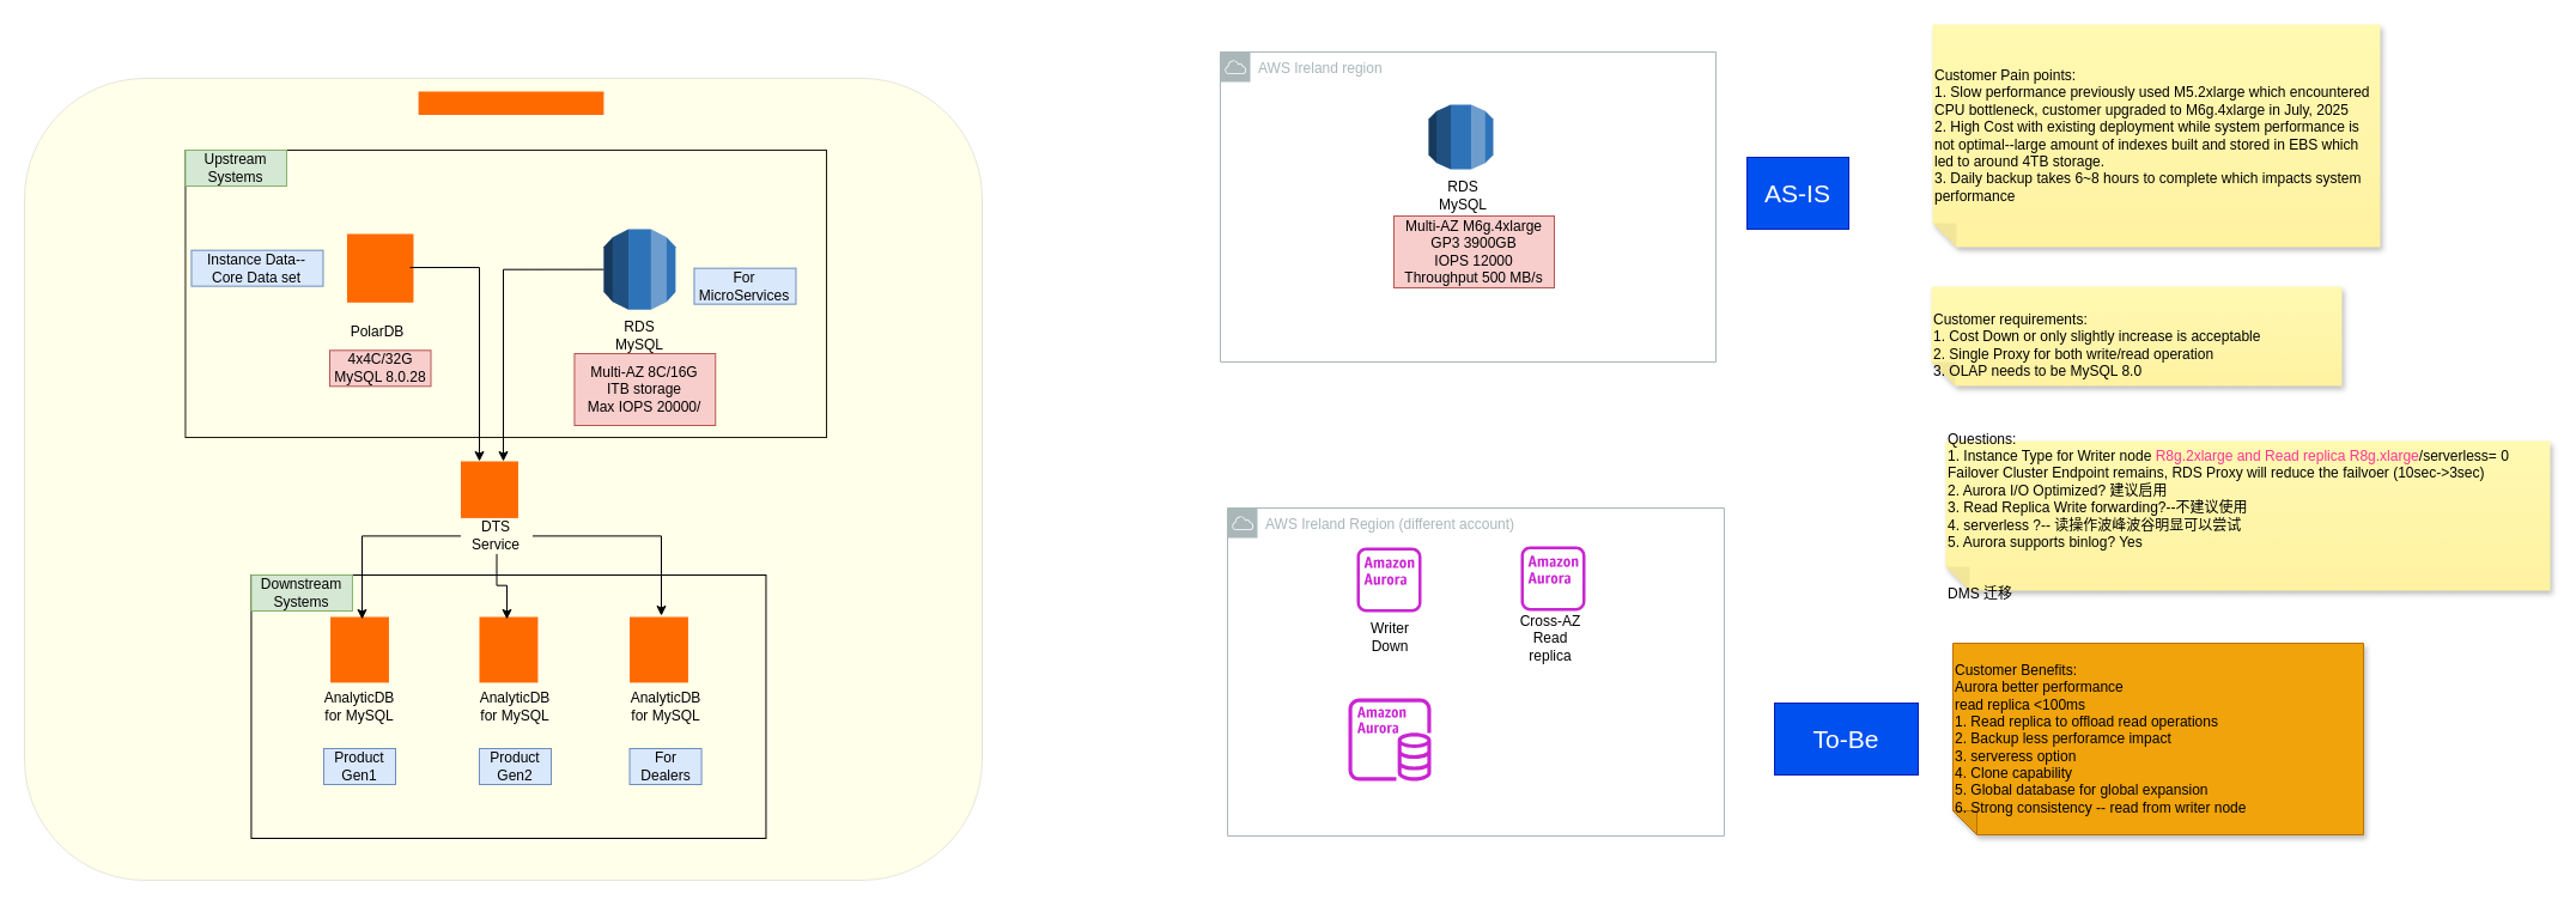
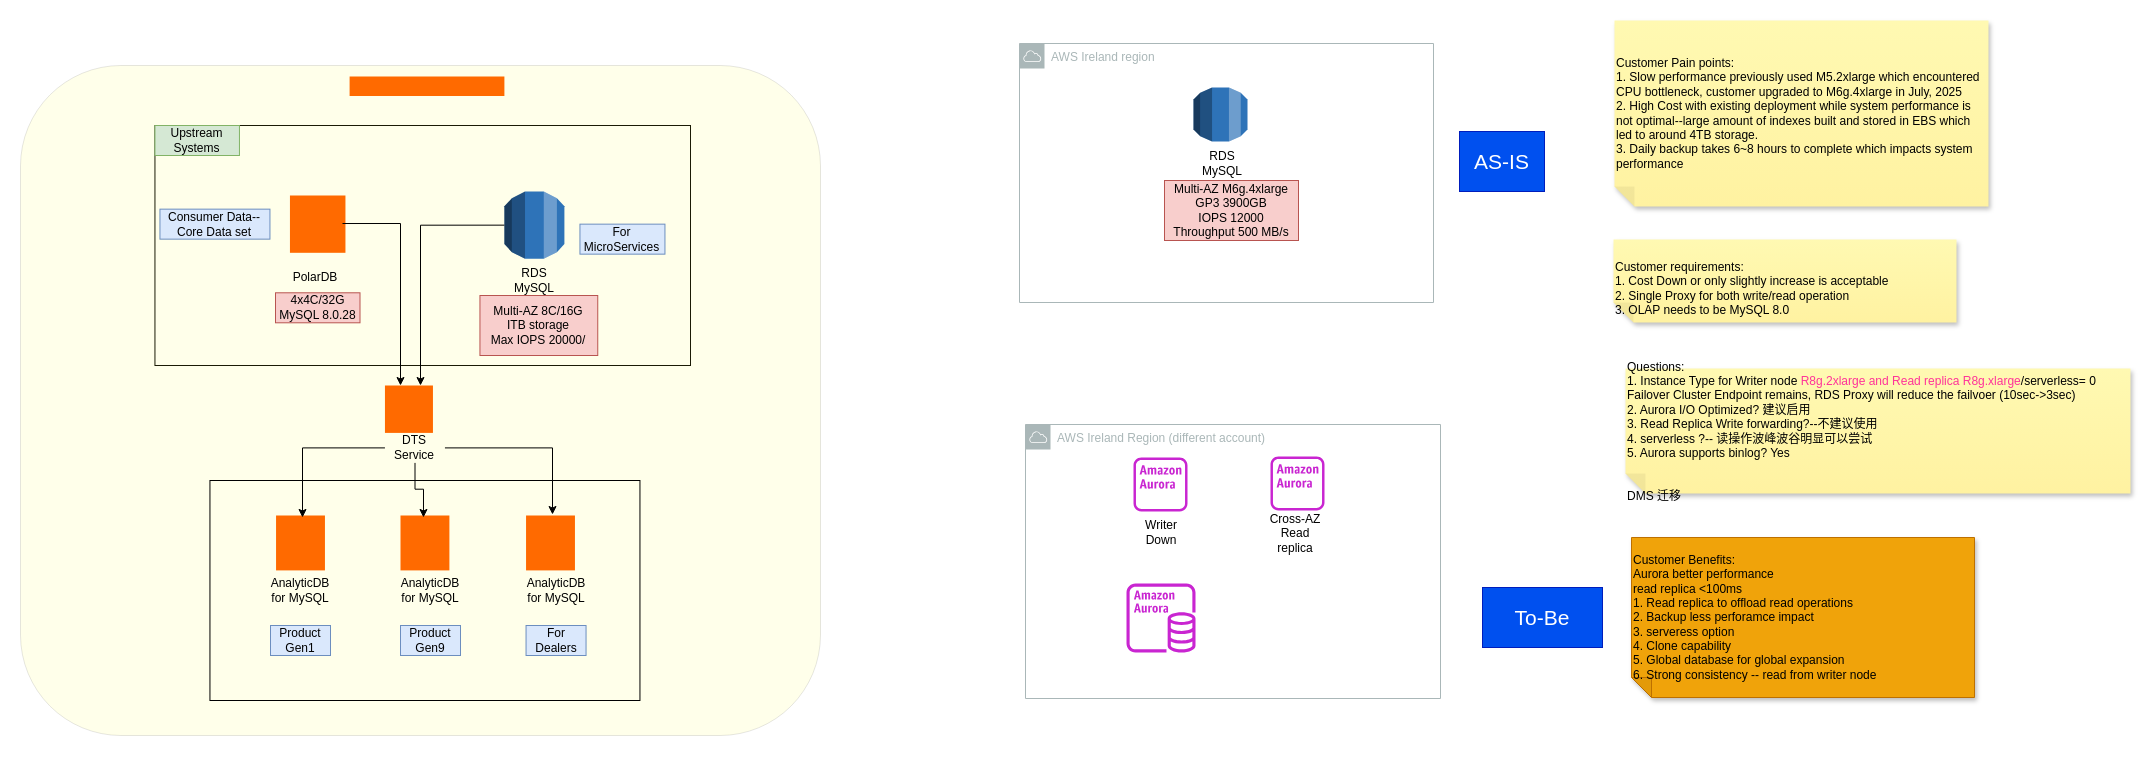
  <mxCell id="0" />
  <mxCell id="1" parent="0" />
  <mxCell id="2" value="" style="rounded=0;whiteSpace=wrap;html=1;fillColor=none;" vertex="1" parent="1"><mxGeometry x="154.45" y="125" width="535.55" height="240" as="geometry" /></mxCell>
  <mxCell id="3" value="" style="rounded=1;whiteSpace=wrap;html=1;fillColor=#FFFF33;opacity=10;" vertex="1" parent="1"><mxGeometry x="20" y="65" width="800" height="670" as="geometry" /></mxCell>
  <mxCell id="4" value="" style="rounded=0;whiteSpace=wrap;html=1;fillColor=none;" vertex="1" parent="1"><mxGeometry x="209.45" y="480" width="430" height="220" as="geometry" /></mxCell>
  <mxCell id="5" value="" style="points=[];aspect=fixed;html=1;align=center;shadow=0;dashed=0;fillColor=#FF6A00;strokeColor=none;shape=mxgraph.alibaba_cloud.polardb;" vertex="1" parent="1"><mxGeometry x="289.45" y="195" width="55.5" height="57.3" as="geometry" /></mxCell>
  <mxCell id="6" value="" style="outlineConnect=0;dashed=0;verticalLabelPosition=bottom;verticalAlign=top;align=center;html=1;shape=mxgraph.aws3.rds;fillColor=#2E73B8;gradientColor=none;" vertex="1" parent="1"><mxGeometry x="503.9" y="191" width="60" height="67.3" as="geometry" /></mxCell>
  <mxCell id="7" value="" style="points=[];aspect=fixed;html=1;align=center;shadow=0;dashed=0;fillColor=#FF6A00;strokeColor=none;shape=mxgraph.alibaba_cloud.adb_analyticdb_for_mysql;" vertex="1" parent="1"><mxGeometry x="275.55" y="515" width="48.9" height="54.9" as="geometry" /></mxCell>
  <mxCell id="8" value="" style="points=[];aspect=fixed;html=1;align=center;shadow=0;dashed=0;fillColor=#FF6A00;strokeColor=none;shape=mxgraph.alibaba_cloud.adb_analyticdb_for_mysql;" vertex="1" parent="1"><mxGeometry x="400" y="515" width="48.9" height="54.9" as="geometry" /></mxCell>
  <mxCell id="9" value="" style="points=[];aspect=fixed;html=1;align=center;shadow=0;dashed=0;fillColor=#FF6A00;strokeColor=none;shape=mxgraph.alibaba_cloud.adb_analyticdb_for_mysql;" vertex="1" parent="1"><mxGeometry x="525.55" y="515" width="48.9" height="54.9" as="geometry" /></mxCell>
  <mxCell id="10" value="" style="edgeStyle=orthogonalEdgeStyle;rounded=0;orthogonalLoop=1;jettySize=auto;html=1;entryX=0.947;entryY=0.489;entryDx=0;entryDy=0;entryPerimeter=0;startArrow=classic;startFill=1;endArrow=none;endFill=0;" edge="1" parent="1" source="12" target="5"><mxGeometry relative="1" as="geometry"><Array as="points"><mxPoint x="400" y="223" /></Array></mxGeometry></mxCell>
  <mxCell id="11" value="" style="edgeStyle=orthogonalEdgeStyle;rounded=0;orthogonalLoop=1;jettySize=auto;html=1;entryX=0;entryY=0.5;entryDx=0;entryDy=0;entryPerimeter=0;startArrow=classic;startFill=1;endArrow=none;endFill=0;" edge="1" parent="1" source="12" target="6"><mxGeometry relative="1" as="geometry"><mxPoint x="475" y="228.65" as="targetPoint" /><Array as="points"><mxPoint x="420" y="225" /></Array></mxGeometry></mxCell>
  <mxCell id="12" value="" style="points=[];aspect=fixed;html=1;align=center;shadow=0;dashed=0;fillColor=#FF6A00;strokeColor=none;shape=mxgraph.alibaba_cloud.dts_data_transmission_service;" vertex="1" parent="1"><mxGeometry x="384.45" y="385" width="48" height="47.4" as="geometry" /></mxCell>
  <mxCell id="13" value="PolarDB" style="text;strokeColor=none;align=center;fillColor=none;html=1;verticalAlign=middle;whiteSpace=wrap;rounded=0;" vertex="1" parent="1"><mxGeometry x="284.95" y="262.3" width="60" height="30" as="geometry" /></mxCell>
  <mxCell id="14" value="RDS MySQL" style="text;strokeColor=none;align=center;fillColor=none;html=1;verticalAlign=middle;whiteSpace=wrap;rounded=0;" vertex="1" parent="1"><mxGeometry x="503.9" y="265" width="60" height="30" as="geometry" /></mxCell>
  <mxCell id="15" value="" style="edgeStyle=orthogonalEdgeStyle;rounded=0;orthogonalLoop=1;jettySize=auto;html=1;entryX=0.541;entryY=-0.018;entryDx=0;entryDy=0;entryPerimeter=0;" edge="1" parent="1" source="18" target="9"><mxGeometry relative="1" as="geometry"><mxPoint x="430" y="519" as="targetPoint" /></mxGeometry></mxCell>
  <mxCell id="16" value="" style="edgeStyle=orthogonalEdgeStyle;rounded=0;orthogonalLoop=1;jettySize=auto;html=1;entryX=0.541;entryY=0.036;entryDx=0;entryDy=0;entryPerimeter=0;" edge="1" parent="1" source="18" target="7"><mxGeometry relative="1" as="geometry" /></mxCell>
  <mxCell id="17" value="" style="edgeStyle=orthogonalEdgeStyle;rounded=0;orthogonalLoop=1;jettySize=auto;html=1;entryX=0.47;entryY=0.036;entryDx=0;entryDy=0;entryPerimeter=0;" edge="1" parent="1" source="18" target="8"><mxGeometry relative="1" as="geometry" /></mxCell>
  <mxCell id="18" value="DTS Service" style="text;strokeColor=none;align=center;fillColor=none;html=1;verticalAlign=middle;whiteSpace=wrap;rounded=0;" vertex="1" parent="1"><mxGeometry x="384.45" y="432.4" width="60" height="30" as="geometry" /></mxCell>
  <mxCell id="19" value="AnalyticDB for MySQL" style="text;strokeColor=none;align=center;fillColor=none;html=1;verticalAlign=middle;whiteSpace=wrap;rounded=0;" vertex="1" parent="1"><mxGeometry x="270" y="575" width="60" height="30" as="geometry" /></mxCell>
  <mxCell id="20" value="AnalyticDB for MySQL" style="text;strokeColor=none;align=center;fillColor=none;html=1;verticalAlign=middle;whiteSpace=wrap;rounded=0;" vertex="1" parent="1"><mxGeometry x="525.55" y="575" width="60" height="30" as="geometry" /></mxCell>
  <mxCell id="21" value="AnalyticDB for MySQL" style="text;strokeColor=none;align=center;fillColor=none;html=1;verticalAlign=middle;whiteSpace=wrap;rounded=0;" vertex="1" parent="1"><mxGeometry x="400" y="575" width="60" height="30" as="geometry" /></mxCell>
  <mxCell id="22" value="Product Gen1" style="text;strokeColor=#6c8ebf;align=center;fillColor=#dae8fc;html=1;verticalAlign=middle;whiteSpace=wrap;rounded=0;" vertex="1" parent="1"><mxGeometry x="270" y="625" width="60" height="30" as="geometry" /></mxCell>
- <mxCell id="23" value="Product Gen2" style="text;strokeColor=#6c8ebf;align=center;fillColor=#dae8fc;html=1;verticalAlign=middle;whiteSpace=wrap;rounded=0;" vertex="1" parent="1"><mxGeometry x="400" y="625" width="60" height="30" as="geometry" /></mxCell>
+ <mxCell id="23" value="Product Gen9" style="text;strokeColor=#6c8ebf;align=center;fillColor=#dae8fc;html=1;verticalAlign=middle;whiteSpace=wrap;rounded=0;" vertex="1" parent="1"><mxGeometry x="400" y="625" width="60" height="30" as="geometry" /></mxCell>
  <mxCell id="24" value="For Dealers" style="text;strokeColor=#6c8ebf;align=center;fillColor=#dae8fc;html=1;verticalAlign=middle;whiteSpace=wrap;rounded=0;" vertex="1" parent="1"><mxGeometry x="525.55" y="625" width="60" height="30" as="geometry" /></mxCell>
- <mxCell id="25" value="Downstream Systems" style="text;strokeColor=#82b366;align=center;fillColor=#d5e8d4;html=1;verticalAlign=middle;whiteSpace=wrap;rounded=0;" vertex="1" parent="1"><mxGeometry x="209.45" y="480" width="84.5" height="30" as="geometry" /></mxCell>
- <mxCell id="26" value="Instance Data--Core Data set" style="text;strokeColor=#6c8ebf;align=center;fillColor=#dae8fc;html=1;verticalAlign=middle;whiteSpace=wrap;rounded=0;" vertex="1" parent="1"><mxGeometry x="159.45" y="208.65" width="110" height="30" as="geometry" /></mxCell>
+ <mxCell id="26" value="Consumer Data--Core Data set" style="text;strokeColor=#6c8ebf;align=center;fillColor=#dae8fc;html=1;verticalAlign=middle;whiteSpace=wrap;rounded=0;" vertex="1" parent="1"><mxGeometry x="159.45" y="208.65" width="110" height="30" as="geometry" /></mxCell>
  <mxCell id="27" value="For MicroServices" style="text;strokeColor=#6c8ebf;align=center;fillColor=#dae8fc;html=1;verticalAlign=middle;whiteSpace=wrap;rounded=0;" vertex="1" parent="1"><mxGeometry x="579.45" y="223.65" width="85" height="30" as="geometry" /></mxCell>
  <mxCell id="28" value="4x4C/32G&lt;div&gt;MySQL 8.0.28&lt;/div&gt;" style="text;strokeColor=#b85450;align=center;fillColor=#f8cecc;html=1;verticalAlign=middle;whiteSpace=wrap;rounded=0;" vertex="1" parent="1"><mxGeometry x="275" y="292.3" width="84.5" height="30" as="geometry" /></mxCell>
  <mxCell id="29" value="Multi-AZ 8C/16G&lt;br&gt;&lt;div&gt;&lt;span style=&quot;background-color: transparent; color: light-dark(rgb(0, 0, 0), rgb(255, 255, 255));&quot;&gt;ITB storage&lt;/span&gt;&lt;/div&gt;&lt;div&gt;Max IOPS 20000/&lt;/div&gt;" style="text;strokeColor=#b85450;align=center;fillColor=#f8cecc;html=1;verticalAlign=middle;whiteSpace=wrap;rounded=0;" vertex="1" parent="1"><mxGeometry x="479.45" y="295" width="117.8" height="60" as="geometry" /></mxCell>
  <mxCell id="30" value="Upstream Systems" style="text;strokeColor=#82b366;align=center;fillColor=#d5e8d4;html=1;verticalAlign=middle;whiteSpace=wrap;rounded=0;" vertex="1" parent="1"><mxGeometry x="154.45" y="125" width="84.5" height="30" as="geometry" /></mxCell>
  <mxCell id="31" value="" style="points=[];aspect=fixed;html=1;align=center;shadow=0;dashed=0;fillColor=#FF6A00;strokeColor=none;shape=mxgraph.alibaba_cloud.alibaba_cloud_logo_english;" vertex="1" parent="1"><mxGeometry x="349.1" y="76" width="154.8" height="19.5" as="geometry" /></mxCell>
  <mxCell id="32" value="AWS Ireland region" style="sketch=0;outlineConnect=0;gradientColor=none;html=1;whiteSpace=wrap;fontSize=12;fontStyle=0;shape=mxgraph.aws4.group;grIcon=mxgraph.aws4.group_aws_cloud;strokeColor=#AAB7B8;fillColor=none;verticalAlign=top;align=left;spacingLeft=30;fontColor=#AAB7B8;dashed=0;" vertex="1" parent="1"><mxGeometry x="1019" y="43" width="414" height="259" as="geometry" /></mxCell>
  <mxCell id="33" value="" style="outlineConnect=0;dashed=0;verticalLabelPosition=bottom;verticalAlign=top;align=center;html=1;shape=mxgraph.aws3.rds;fillColor=#2E73B8;gradientColor=none;" vertex="1" parent="1"><mxGeometry x="1193" y="87" width="54" height="54" as="geometry" /></mxCell>
  <mxCell id="34" value="RDS MySQL" style="text;strokeColor=none;align=center;fillColor=none;html=1;verticalAlign=middle;whiteSpace=wrap;rounded=0;" vertex="1" parent="1"><mxGeometry x="1192" y="148" width="60" height="30" as="geometry" /></mxCell>
  <mxCell id="35" value="Multi-AZ M6g.4xlarge&lt;br&gt;&lt;div&gt;GP3 3900GB&lt;/div&gt;&lt;div&gt;IOPS 12000&lt;/div&gt;&lt;div&gt;Throughput 500 MB/s&lt;/div&gt;" style="text;strokeColor=#b85450;align=center;fillColor=#f8cecc;html=1;verticalAlign=middle;whiteSpace=wrap;rounded=0;" vertex="1" parent="1"><mxGeometry x="1164" y="180" width="134" height="60" as="geometry" /></mxCell>
  <mxCell id="36" value="AS-IS" style="rounded=0;whiteSpace=wrap;html=1;fillColor=#0050ef;fontColor=#ffffff;strokeColor=#001DBC;fontSize=21;" vertex="1" parent="1"><mxGeometry x="1459" y="131" width="85" height="60" as="geometry" /></mxCell>
  <mxCell id="37" value="To-Be" style="rounded=0;whiteSpace=wrap;html=1;fillColor=#0050ef;fontColor=#ffffff;strokeColor=#001DBC;fontSize=21;" vertex="1" parent="1"><mxGeometry x="1482" y="587" width="120" height="60" as="geometry" /></mxCell>
  <mxCell id="38" value="AWS Ireland Region (different account)" style="sketch=0;outlineConnect=0;gradientColor=none;html=1;whiteSpace=wrap;fontSize=12;fontStyle=0;shape=mxgraph.aws4.group;grIcon=mxgraph.aws4.group_aws_cloud;strokeColor=#AAB7B8;fillColor=none;verticalAlign=top;align=left;spacingLeft=30;fontColor=#AAB7B8;dashed=0;" vertex="1" parent="1"><mxGeometry x="1025" y="424" width="415" height="274" as="geometry" /></mxCell>
  <mxCell id="39" value="" style="sketch=0;outlineConnect=0;fontColor=#232F3E;gradientColor=none;fillColor=#C925D1;strokeColor=none;dashed=0;verticalLabelPosition=bottom;verticalAlign=top;align=center;html=1;fontSize=12;fontStyle=0;aspect=fixed;pointerEvents=1;shape=mxgraph.aws4.aurora_instance;" vertex="1" parent="1"><mxGeometry x="1126" y="583" width="69" height="69" as="geometry" /></mxCell>
  <mxCell id="40" value="&lt;div&gt;&lt;br&gt;&lt;div&gt;Customer requirements:&lt;div&gt;1. Cost Down or only slightly increase is acceptable&lt;/div&gt;&lt;div&gt;2. Single Proxy for both write/read operation&lt;/div&gt;&lt;div&gt;3. OLAP needs to be MySQL 8.0&lt;/div&gt;&lt;/div&gt;&lt;/div&gt;" style="shape=note;whiteSpace=wrap;html=1;backgroundOutline=1;fontColor=#000000;darkOpacity=0.05;fillColor=#FFF9B2;strokeColor=none;fillStyle=solid;direction=west;gradientDirection=north;gradientColor=#FFF2A1;shadow=1;size=20;pointerEvents=1;align=left;" vertex="1" parent="1"><mxGeometry x="1613" y="239" width="343" height="83" as="geometry" /></mxCell>
  <mxCell id="41" value="&lt;span style=&quot;&quot;&gt;Customer Pain points:&lt;/span&gt;&lt;div style=&quot;&quot;&gt;1. Slow performance previously used M5.2xlarge which encountered CPU bottleneck, customer upgraded to M6g.4xlarge in July, 2025&lt;/div&gt;&lt;div style=&quot;&quot;&gt;2. High Cost with existing deployment while system performance is not optimal--large amount of indexes built and stored in EBS which led to around 4TB storage.&amp;nbsp;&lt;/div&gt;&lt;div style=&quot;&quot;&gt;3. Daily backup takes 6~8 hours to complete which impacts system performance&lt;/div&gt;" style="shape=note;whiteSpace=wrap;html=1;backgroundOutline=1;fontColor=#000000;darkOpacity=0.05;fillColor=#FFF9B2;strokeColor=none;fillStyle=solid;direction=west;gradientDirection=north;gradientColor=#FFF2A1;shadow=1;size=20;pointerEvents=1;align=left;" vertex="1" parent="1"><mxGeometry x="1614" y="20" width="374" height="186" as="geometry" /></mxCell>
  <mxCell id="42" value="" style="sketch=0;outlineConnect=0;fontColor=#232F3E;gradientColor=none;fillColor=#C925D1;strokeColor=none;dashed=0;verticalLabelPosition=bottom;verticalAlign=top;align=center;html=1;fontSize=12;fontStyle=0;aspect=fixed;pointerEvents=1;shape=mxgraph.aws4.aurora_instance_alt;" vertex="1" parent="1"><mxGeometry x="1133" y="457" width="54" height="54" as="geometry" /></mxCell>
  <mxCell id="43" value="" style="sketch=0;outlineConnect=0;fontColor=#232F3E;gradientColor=none;fillColor=#C925D1;strokeColor=none;dashed=0;verticalLabelPosition=bottom;verticalAlign=top;align=center;html=1;fontSize=12;fontStyle=0;aspect=fixed;pointerEvents=1;shape=mxgraph.aws4.aurora_instance_alt;" vertex="1" parent="1"><mxGeometry x="1270" y="456" width="54" height="54" as="geometry" /></mxCell>
  <mxCell id="44" value="&lt;div&gt;&lt;font style=&quot;color: rgb(0, 0, 0);&quot;&gt;Questions:&lt;/font&gt;&lt;/div&gt;&lt;div&gt;&lt;font style=&quot;color: rgb(0, 0, 0);&quot;&gt;1. Instance Type for Writer node &lt;font style=&quot;color: rgb(255, 51, 153);&quot;&gt;R8g.2xlarge and Read replica R8g.xlarge&lt;/font&gt;/serverless= 0&lt;/font&gt;&lt;/div&gt;&lt;div&gt;&lt;font style=&quot;color: rgb(0, 0, 0);&quot;&gt;Failover Cluster Endpoint remains, RDS Proxy will reduce the failvoer (10sec-&amp;gt;3sec)&lt;/font&gt;&lt;/div&gt;&lt;div&gt;&lt;font style=&quot;color: rgb(0, 0, 0);&quot;&gt;2. Aurora I/O Optimized? 建议启用&lt;/font&gt;&lt;/div&gt;&lt;div&gt;3. Read Replica Write forwarding?--不建议使用&lt;br&gt;&lt;/div&gt;&lt;div&gt;4. serverless ?-- 读操作波峰波谷明显可以尝试&lt;/div&gt;&lt;div&gt;5. Aurora supports binlog? Yes&lt;/div&gt;&lt;div&gt;&lt;br&gt;&lt;/div&gt;&lt;div&gt;&lt;br&gt;&lt;/div&gt;&lt;div&gt;DMS 迁移&lt;/div&gt;" style="shape=note;whiteSpace=wrap;html=1;backgroundOutline=1;fontColor=#000000;darkOpacity=0.05;fillColor=#FFF9B2;strokeColor=none;fillStyle=solid;direction=west;gradientDirection=north;gradientColor=#FFF2A1;shadow=1;size=20;pointerEvents=1;align=left;" vertex="1" parent="1"><mxGeometry x="1625" y="368" width="505" height="125" as="geometry" /></mxCell>
  <mxCell id="45" value="Writer Down" style="text;strokeColor=none;align=center;fillColor=none;html=1;verticalAlign=middle;whiteSpace=wrap;rounded=0;" vertex="1" parent="1"><mxGeometry x="1131" y="517" width="60" height="30" as="geometry" /></mxCell>
  <mxCell id="46" value="Cross-AZ Read replica" style="text;strokeColor=none;align=center;fillColor=none;html=1;verticalAlign=middle;whiteSpace=wrap;rounded=0;" vertex="1" parent="1"><mxGeometry x="1265" y="518" width="60" height="30" as="geometry" /></mxCell>
  <mxCell id="47" value="&lt;div&gt;Customer Benefits:&lt;/div&gt;&lt;div&gt;Aurora better performance&amp;nbsp;&lt;/div&gt;&lt;div&gt;read replica &amp;lt;100ms&amp;nbsp;&lt;/div&gt;&lt;div&gt;1. Read replica to offload read operations&lt;/div&gt;&lt;div&gt;2. Backup less perforamce impact&lt;/div&gt;&lt;div&gt;3. serveress option&lt;/div&gt;&lt;div&gt;4. Clone capability&lt;/div&gt;&lt;div&gt;5. Global database for global expansion&lt;/div&gt;&lt;div&gt;6. Strong consistency -- read from writer node&lt;/div&gt;" style="shape=note;whiteSpace=wrap;html=1;backgroundOutline=1;fontColor=#000000;darkOpacity=0.05;fillColor=#f0a30a;strokeColor=#BD7000;fillStyle=solid;direction=west;gradientDirection=north;shadow=1;size=20;pointerEvents=1;align=left;" vertex="1" parent="1"><mxGeometry x="1631" y="537" width="343" height="160" as="geometry" /></mxCell>
